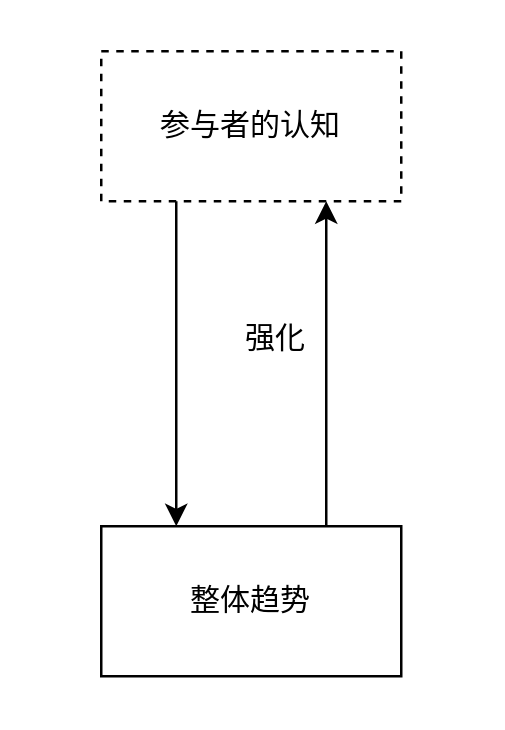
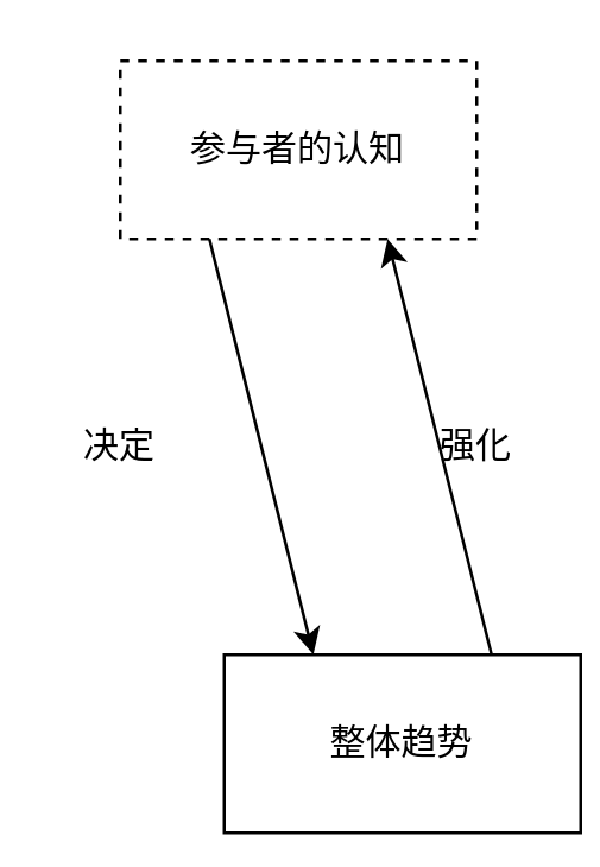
  <mxCell id="0" />
  <mxCell id="1" parent="0" />
  <mxCell id="2" value="参与者的认知" style="rounded=0;whiteSpace=wrap;html=1;dashed=1;" vertex="1" parent="1"><mxGeometry x="40" y="20" width="120" height="60" as="geometry" /></mxCell>
  <mxCell id="3" value="" style="endArrow=classic;html=1;rounded=0;exitX=0.25;exitY=1;exitDx=0;exitDy=0;entryX=0.25;entryY=0;entryDx=0;entryDy=0;" edge="1" parent="1" source="2" target="4"><mxGeometry width="50" height="50" relative="1" as="geometry"><mxPoint x="120" y="280" as="sourcePoint" /><mxPoint x="170" y="230" as="targetPoint" /></mxGeometry></mxCell>
- <mxCell id="4" value="整体趋势" style="rounded=0;whiteSpace=wrap;html=1;" vertex="1" parent="1"><mxGeometry x="40" y="210" width="120" height="60" as="geometry" /></mxCell>
+ <mxCell id="4" value="整体趋势" style="rounded=0;whiteSpace=wrap;html=1;" vertex="1" parent="1"><mxGeometry x="75" y="220" width="120" height="60" as="geometry" /></mxCell>
+ <mxCell id="5" value="决定" style="rounded=0;whiteSpace=wrap;html=1;strokeColor=none;fillColor=none;" vertex="1" parent="1"><mxGeometry x="20" y="130" width="40" height="40" as="geometry" /></mxCell>
  <mxCell id="6" value="" style="endArrow=classic;html=1;rounded=0;exitX=0.75;exitY=0;exitDx=0;exitDy=0;entryX=0.75;entryY=1;entryDx=0;entryDy=0;" edge="1" parent="1" source="4" target="2"><mxGeometry width="50" height="50" relative="1" as="geometry"><mxPoint x="230" y="190" as="sourcePoint" /><mxPoint x="280" y="140" as="targetPoint" /></mxGeometry></mxCell>
- <mxCell id="7" value="强化" style="rounded=0;whiteSpace=wrap;html=1;strokeColor=none;fillColor=none;" vertex="1" parent="1"><mxGeometry x="90" y="115" width="40" height="40" as="geometry" /></mxCell>
+ <mxCell id="7" value="强化" style="rounded=0;whiteSpace=wrap;html=1;strokeColor=none;fillColor=none;" vertex="1" parent="1"><mxGeometry x="140" y="130" width="40" height="40" as="geometry" /></mxCell>
